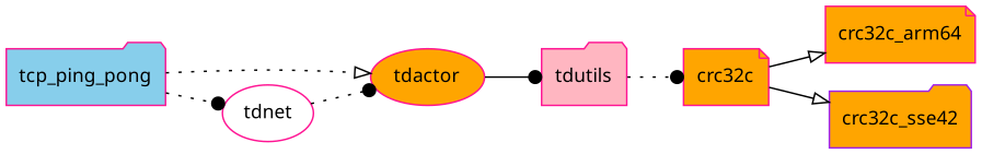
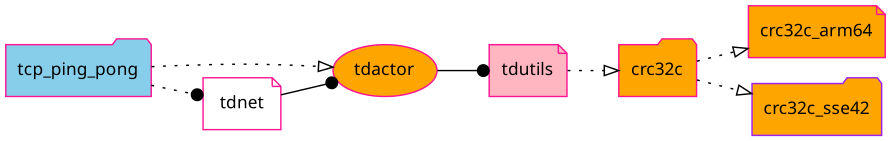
  digraph {
    fontname="Noto Sans"
    rankdir=LR
    node [color=deeppink fillcolor=orange fontname="Noto Sans" fontsize=12 shape=note style=filled]
    edge [arrowhead=dot fontname="Noto Sans"]
    n1 [fillcolor=skyblue label=tcp_ping_pong shape=folder]
    n2 [label=tdactor shape=ellipse]
-   n3 [fillcolor=white label=tdnet shape=ellipse]
-   n4 [fillcolor=lightpink label=tdutils shape=folder]
-   n5 [label=crc32c]
+   n3 [fillcolor=white label=tdnet]
+   n4 [fillcolor=lightpink label=tdutils]
+   n5 [label=crc32c shape=folder]
    n6 [label=crc32c_arm64]
    n7 [color=purple label=crc32c_sse42 shape=folder]
    n1 -> n2 [arrowhead=onormal style=dotted]
    n1 -> n3 [style=dotted]
    n2 -> n4
-   n3 -> n2 [style=dotted]
-   n4 -> n5 [style=dotted]
-   n5 -> n6 [arrowhead=onormal]
-   n5 -> n7 [arrowhead=onormal]
+   n3 -> n2
+   n4 -> n5 [arrowhead=onormal style=dotted]
+   n5 -> n6 [arrowhead=onormal style=dotted]
+   n5 -> n7 [arrowhead=onormal style=dotted]
  }
